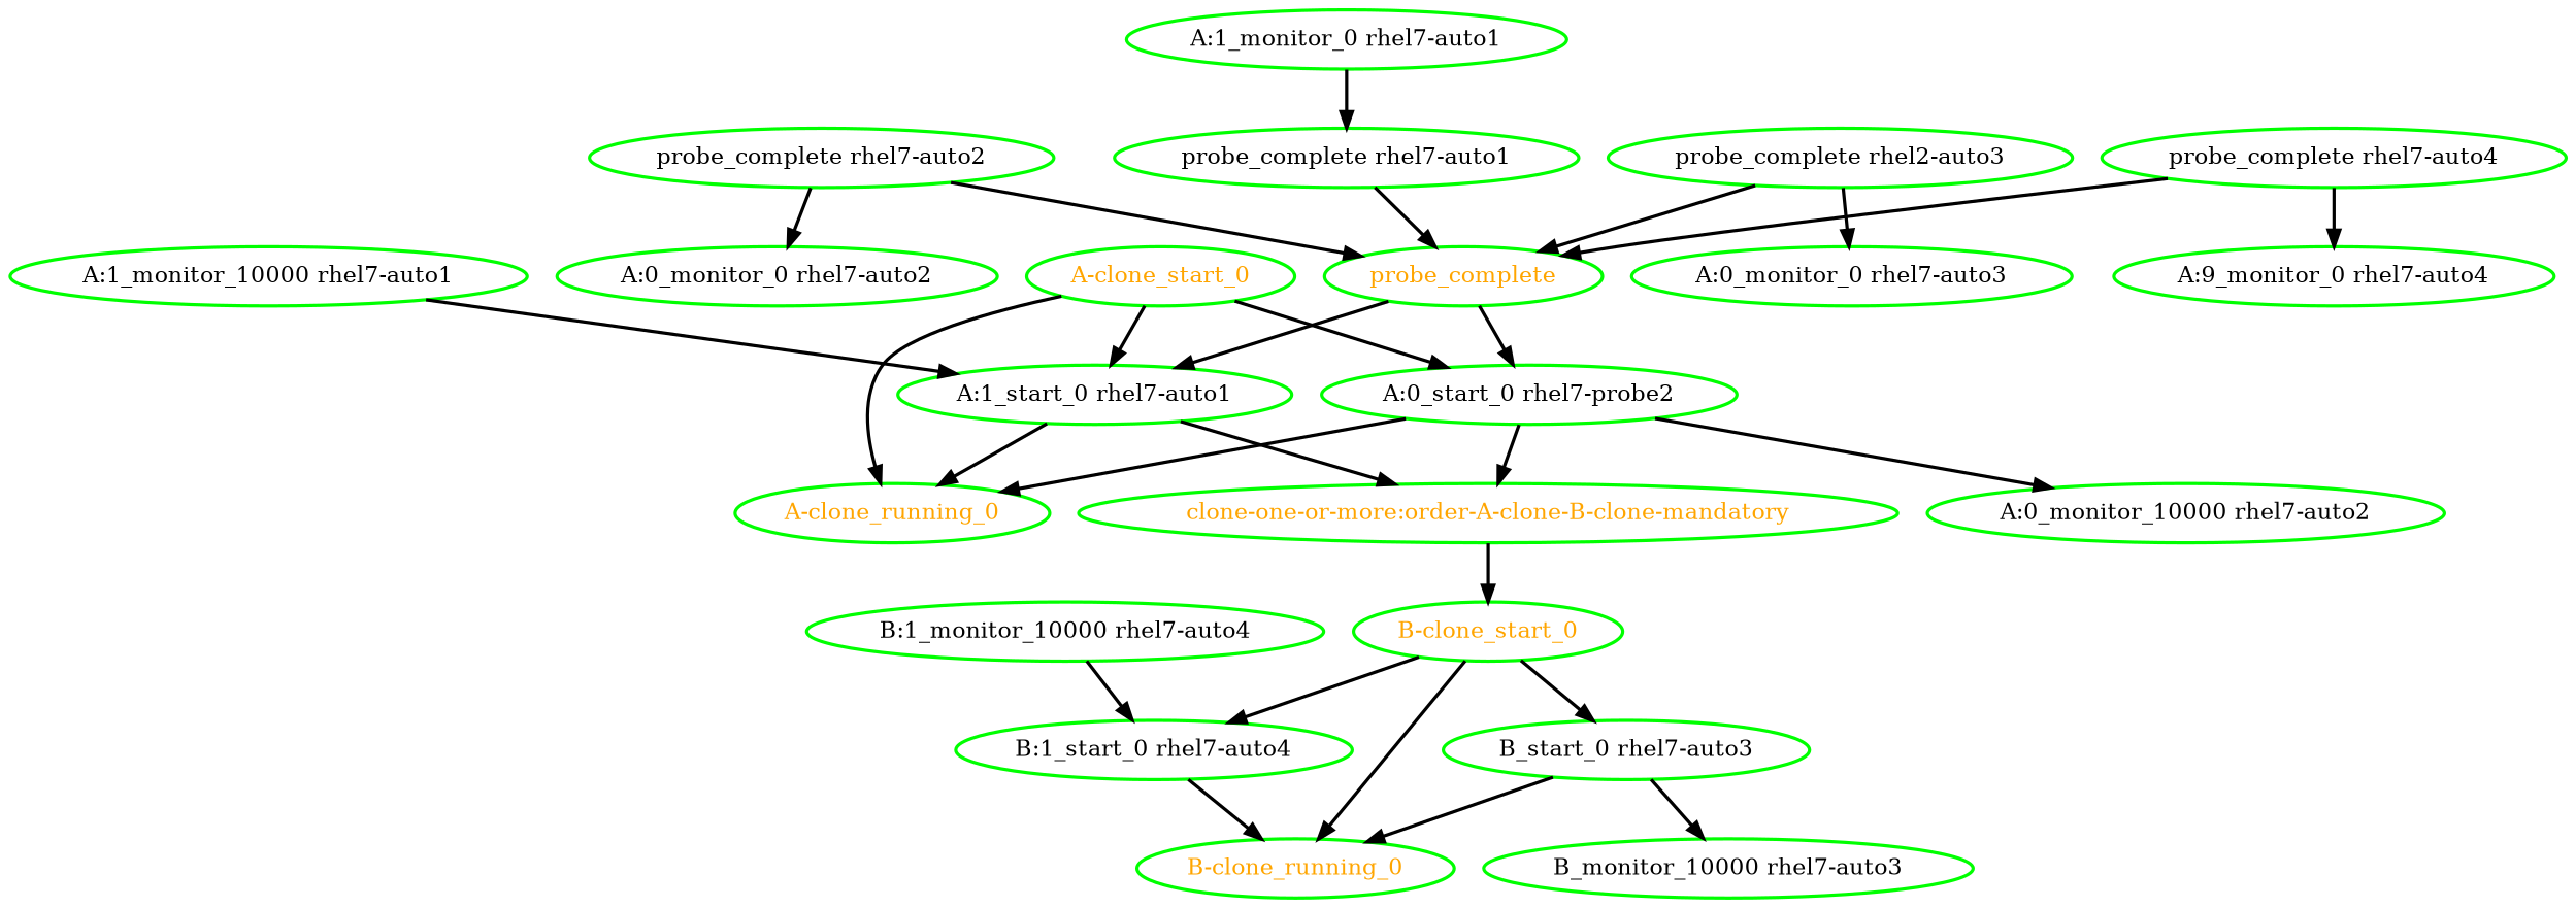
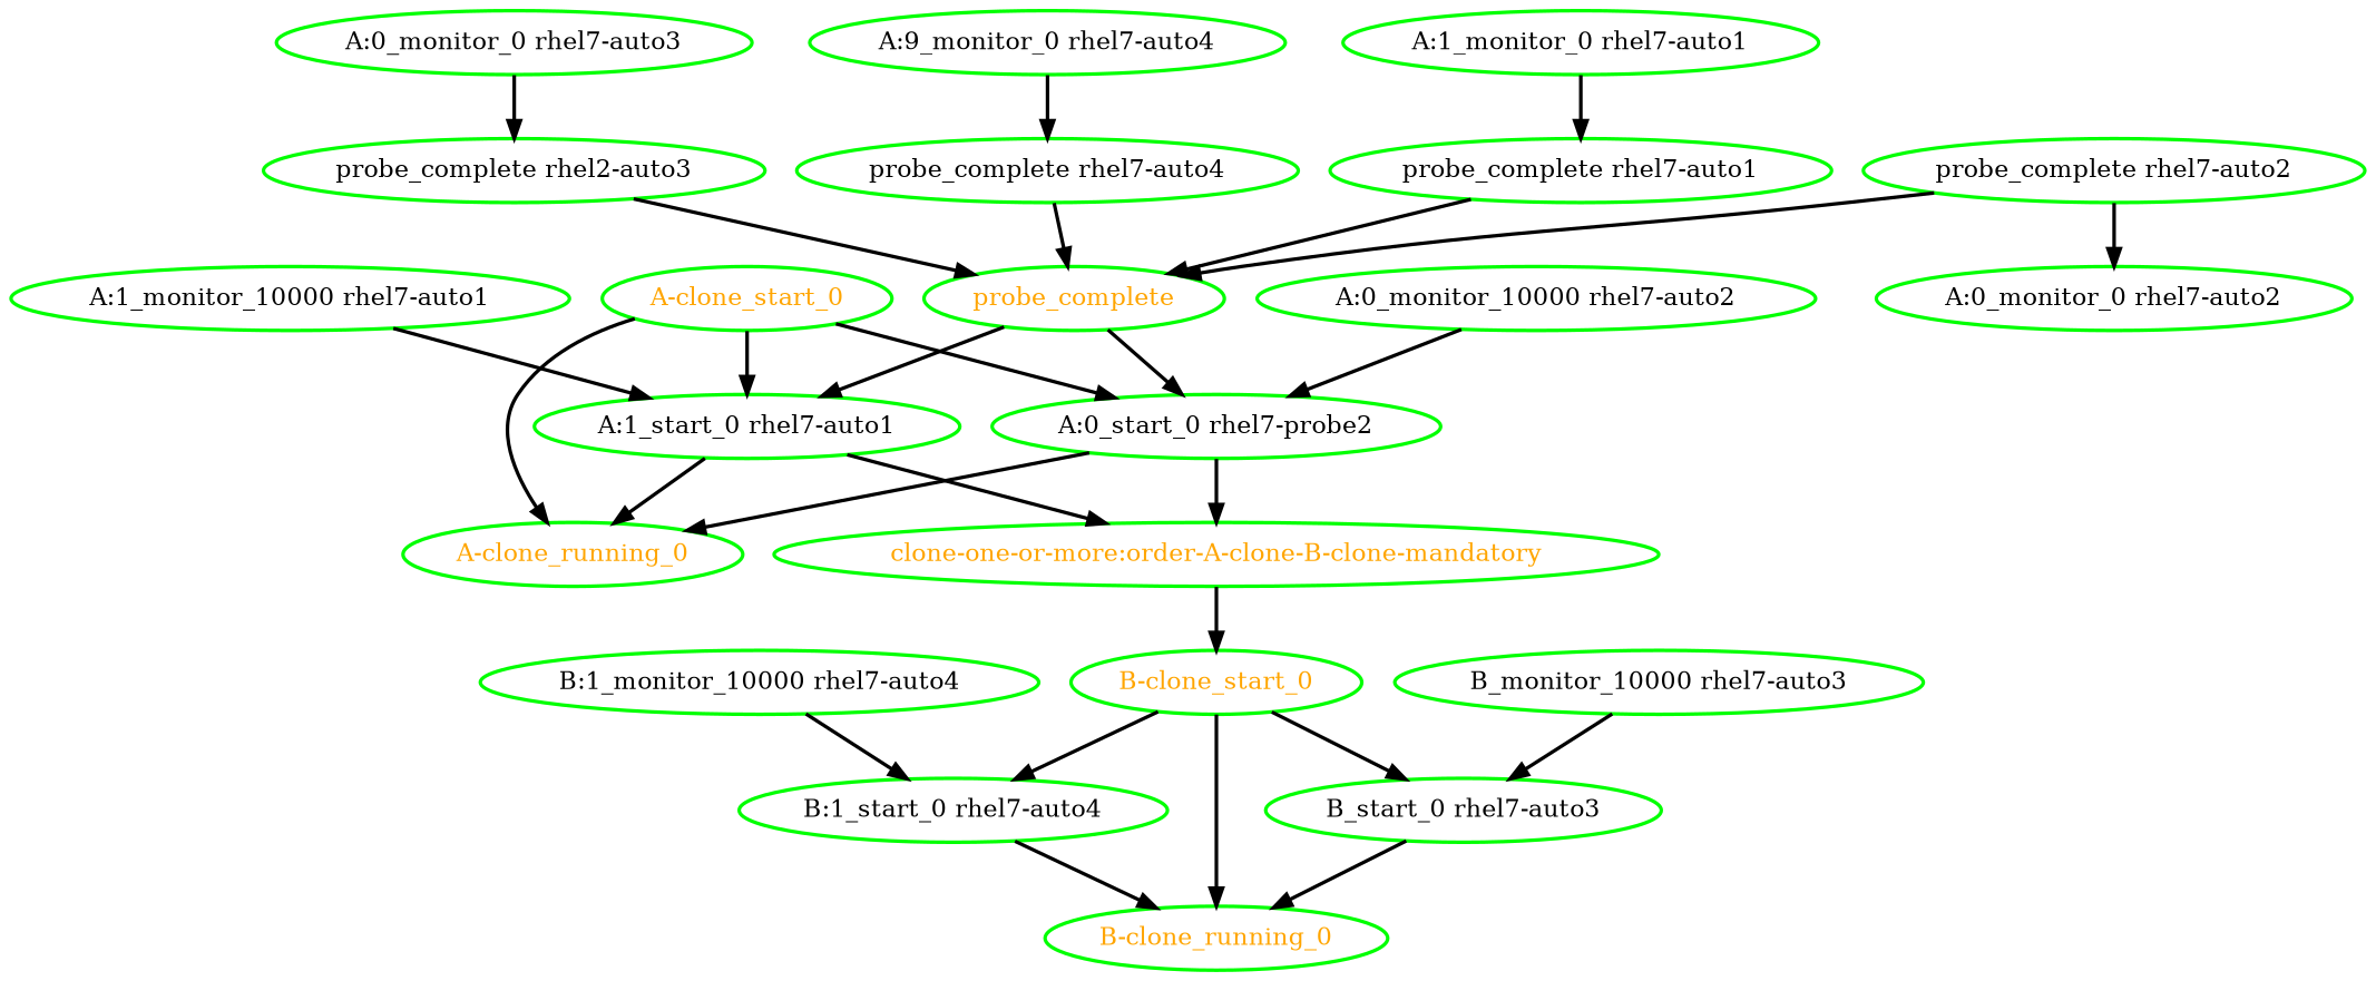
  digraph {
    node [color=green fontcolor=black style=bold]
    edge [style=bold]
    "A-clone_running_0" [fontcolor=orange]
    "A-clone_start_0" [fontcolor=orange]
    n3 [label="A:0_start_0 rhel7-probe2"]
    "A:1_start_0 rhel7-auto1"
    "A:0_monitor_10000 rhel7-auto2"
    "clone-one-or-more:order-A-clone-B-clone-mandatory" [fontcolor=orange]
    "B-clone_start_0" [fontcolor=orange]
    "A:1_monitor_10000 rhel7-auto1"
    "probe_complete rhel7-auto2"
    "A:0_monitor_0 rhel7-auto2"
    probe_complete [fontcolor=orange]
    n12 [label="probe_complete rhel2-auto3"]
    "A:0_monitor_0 rhel7-auto3"
    n14 [label="A:9_monitor_0 rhel7-auto4"]
    "probe_complete rhel7-auto4"
    "B-clone_running_0" [fontcolor=orange]
    "B:1_start_0 rhel7-auto4"
    "B_start_0 rhel7-auto3"
    "A:1_monitor_0 rhel7-auto1"
    "probe_complete rhel7-auto1"
    "B_monitor_10000 rhel7-auto3"
    "B:1_monitor_10000 rhel7-auto4"
    "A-clone_start_0" -> "A-clone_running_0"
    "A-clone_start_0" -> n3
    "A-clone_start_0" -> "A:1_start_0 rhel7-auto1"
    n3 -> "A-clone_running_0"
-   n3 -> "A:0_monitor_10000 rhel7-auto2"
+   "A:0_monitor_10000 rhel7-auto2" -> n3
    n3 -> "clone-one-or-more:order-A-clone-B-clone-mandatory"
    "A:1_start_0 rhel7-auto1" -> "A-clone_running_0"
    "A:1_start_0 rhel7-auto1" -> "clone-one-or-more:order-A-clone-B-clone-mandatory"
    "clone-one-or-more:order-A-clone-B-clone-mandatory" -> "B-clone_start_0"
    "B-clone_start_0" -> "B-clone_running_0"
    "B-clone_start_0" -> "B:1_start_0 rhel7-auto4"
    "B-clone_start_0" -> "B_start_0 rhel7-auto3"
    "A:1_monitor_10000 rhel7-auto1" -> "A:1_start_0 rhel7-auto1"
    "probe_complete rhel7-auto2" -> "A:0_monitor_0 rhel7-auto2"
    "probe_complete rhel7-auto2" -> probe_complete
    probe_complete -> n3
    probe_complete -> "A:1_start_0 rhel7-auto1"
    n12 -> probe_complete
-   n12 -> "A:0_monitor_0 rhel7-auto3"
-   "probe_complete rhel7-auto4" -> n14
+   "A:0_monitor_0 rhel7-auto3" -> n12
+   n14 -> "probe_complete rhel7-auto4"
    "probe_complete rhel7-auto4" -> probe_complete
    "B:1_start_0 rhel7-auto4" -> "B-clone_running_0"
    "B_start_0 rhel7-auto3" -> "B-clone_running_0"
-   "B_start_0 rhel7-auto3" -> "B_monitor_10000 rhel7-auto3"
+   "B_monitor_10000 rhel7-auto3" -> "B_start_0 rhel7-auto3"
    "A:1_monitor_0 rhel7-auto1" -> "probe_complete rhel7-auto1"
    "probe_complete rhel7-auto1" -> probe_complete
    "B:1_monitor_10000 rhel7-auto4" -> "B:1_start_0 rhel7-auto4"
  }
